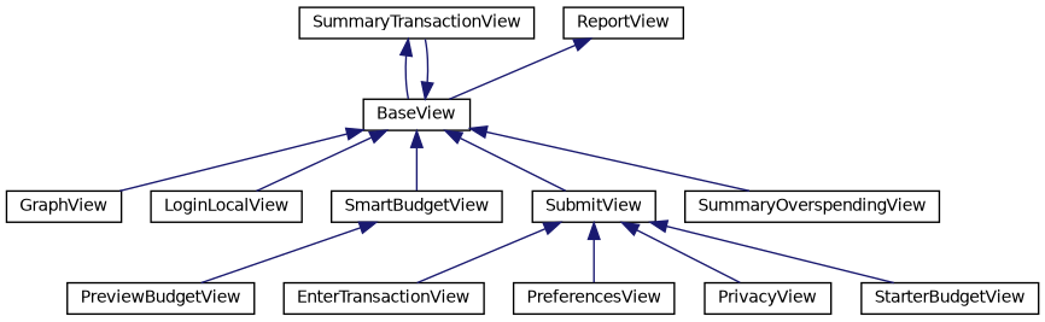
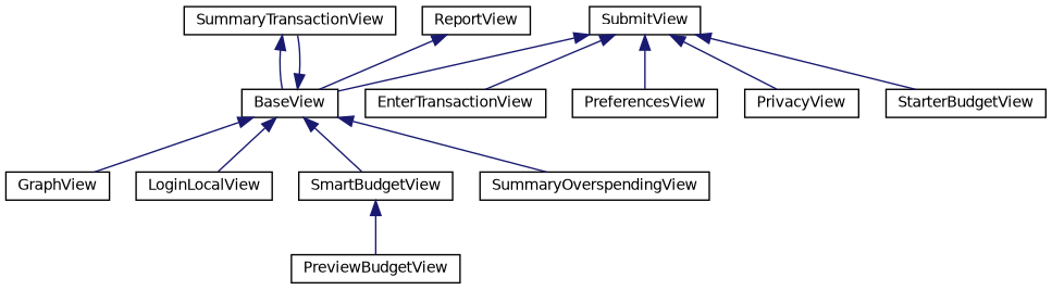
  digraph {
    rankdir=TB
    node [color=black fillcolor=white fontname=Helvetica fontsize=10 shape=record style=filled]
    edge [color=midnightblue dir=back fontname=Helvetica fontsize=10 labelfontname=Helvetica labelfontsize=10 style=solid]
    n1 [height=0.2 label=SummaryTransactionView width=0.4]
    n2 [height=0.2 label=BaseView width=0.4]
    n3 [height=0.2 label=GraphView width=0.4]
    n4 [height=0.2 label=LoginLocalView width=0.4]
    n5 [height=0.2 label=SmartBudgetView width=0.4]
    n6 [height=0.2 label=SubmitView width=0.4]
    n7 [height=0.2 label=SummaryOverspendingView width=0.4]
    n8 [height=0.2 label=ReportView width=0.4]
    n9 [height=0.2 label=PreviewBudgetView width=0.4]
    n10 [height=0.2 label=EnterTransactionView width=0.4]
    n11 [height=0.2 label=PreferencesView width=0.4]
    n12 [height=0.2 label=PrivacyView width=0.4]
    n13 [height=0.2 label=StarterBudgetView width=0.4]
    n1 -> n2
    n2 -> n1
    n2 -> n3
    n2 -> n4
    n2 -> n5
-   n2 -> n6
+   n6 -> n2
    n2 -> n7
    n5 -> n9
    n6 -> n10
    n6 -> n11
    n6 -> n12
    n6 -> n13
    n8 -> n2
  }
